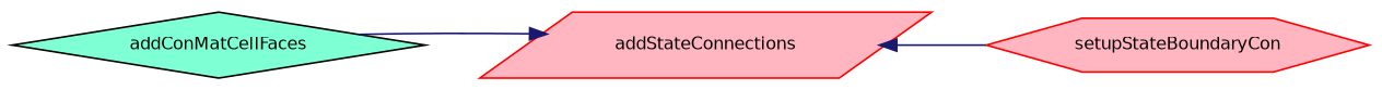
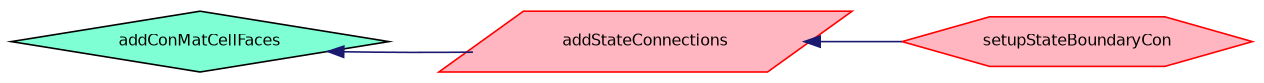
  digraph {
    rankdir=LR
    node [color=red fillcolor=lightpink fontname=Helvetica fontsize=10 style=filled]
    edge [color=midnightblue dir=back fontname=Helvetica fontsize=10 labelfontname=Helvetica labelfontsize=10 style=solid]
    n1 [color=black fillcolor=aquamarine fontcolor=black height=0.2 label=addConMatCellFaces shape=diamond width=0.4]
    n2 [height=0.2 label=addStateConnections shape=parallelogram width=0.4]
    n3 [height=0.2 label=setupStateBoundaryCon shape=hexagon width=0.4]
-   n2 -> n1
+   n1 -> n2
    n2 -> n3
  }
